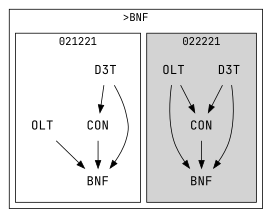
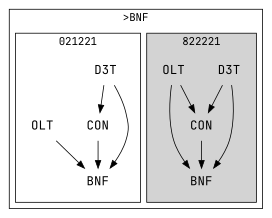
  strict digraph {
    compound=false
    labelloc=t
    fontname="JetBrains Mono"
    node [fontsize=16 shape=plaintext fontname="JetBrains Mono"]
    edge [fontname="JetBrains Mono"]
    n1 [label=CON]
    n2 [label=BNF]
    n3 [label=D3T]
    n4 [label=OLT]
    n5 [label=CON]
    n6 [label=BNF]
    n7 [label=D3T]
    n8 [label=OLT]
    subgraph cluster_1 {
      label=">BNF"
      subgraph cluster_2 {
-       label=022221
+       label=822221
        style=filled
        n1
        n2
        n3
        n4
      }
      subgraph cluster_3 {
        label=021221
        n5
        n6
        n7
        n8
      }
    }
    n1 -> n2
    n3 -> n1
    n3 -> n2
    n4 -> n1
    n4 -> n2
    n5 -> n6
    n7 -> n5
    n7 -> n6
    n8 -> n6
  }
